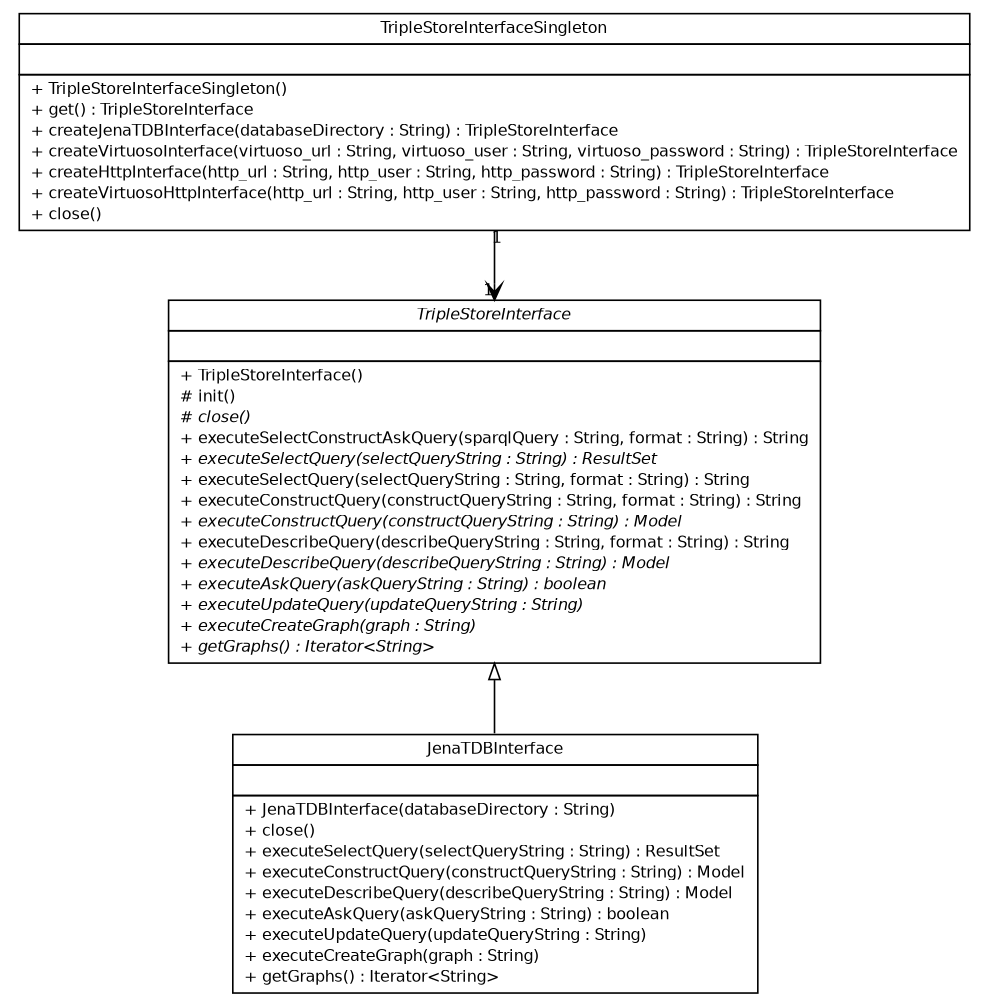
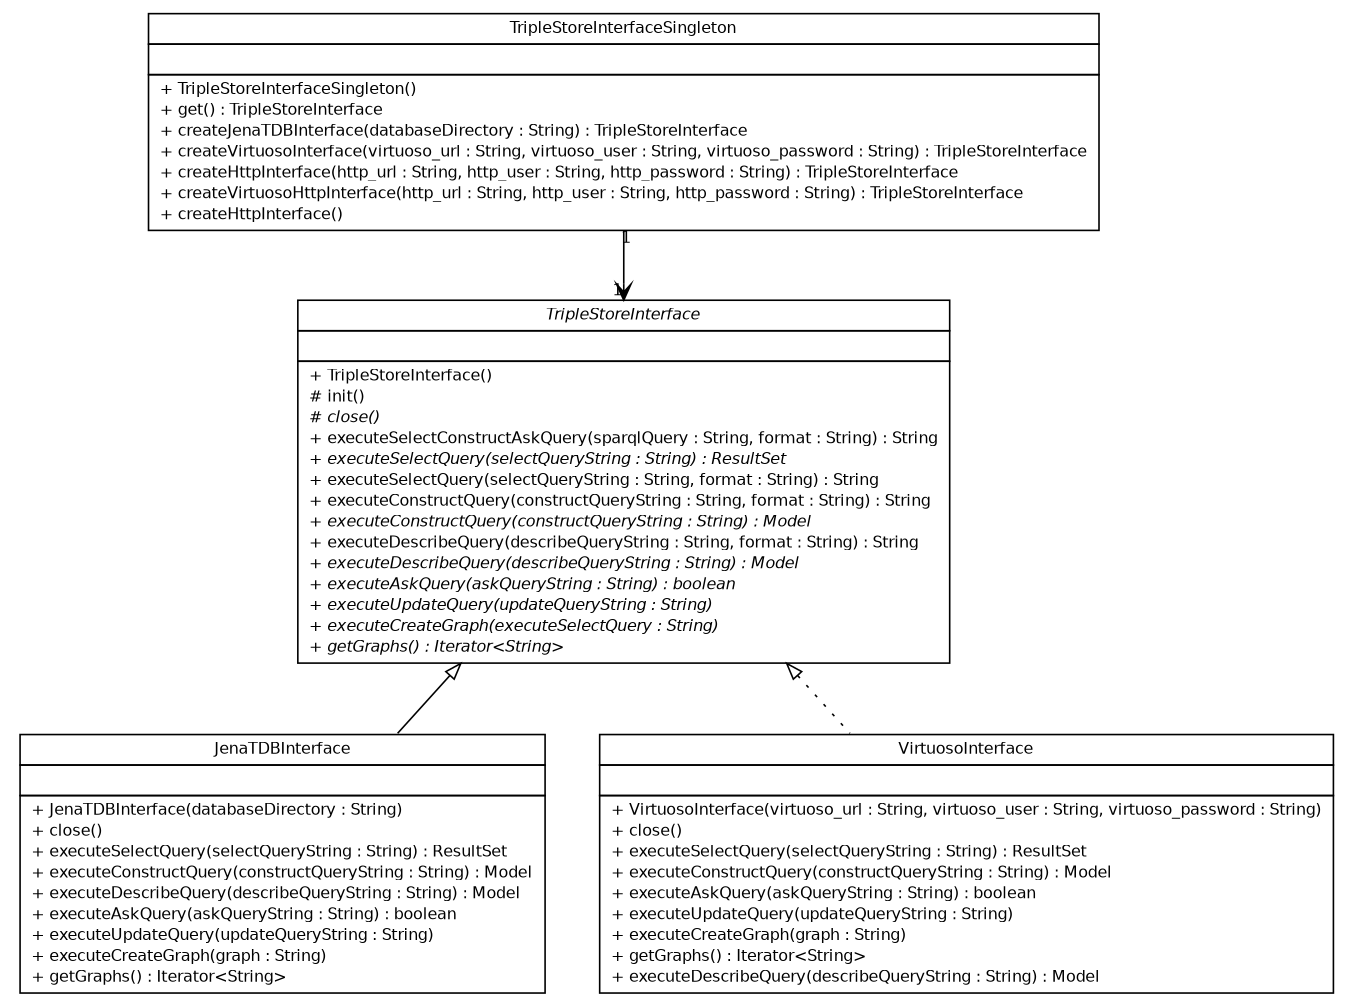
  digraph {
    nodesep=0.25
    ranksep=0.5
    node [fontcolor=black fontname=Helvetica fontsize=10.0 shape=plaintext]
    edge [arrowtail=empty dir=back fontname=Helvetica fontsize=10 headport=p labelfontname=Helvetica labelfontsize=10 style=solid tailport=p]
    n1 [label=<<table title="de.tud.plt.r43ples.triplestoreInterface.JenaTDBInterface" border="0" cellborder="1" cellspacing="0" cellpadding="2" port="p" href="./JenaTDBInterface.html"> 		<tr><td><table border="0" cellspacing="0" cellpadding="1"> <tr><td align="center" balign="center"> JenaTDBInterface </td></tr> 		</table></td></tr> 		<tr><td><table border="0" cellspacing="0" cellpadding="1"> <tr><td align="left" balign="left">  </td></tr> 		</table></td></tr> 		<tr><td><table border="0" cellspacing="0" cellpadding="1"> <tr><td align="left" balign="left"> + JenaTDBInterface(databaseDirectory : String) </td></tr> <tr><td align="left" balign="left"> + close() </td></tr> <tr><td align="left" balign="left"> + executeSelectQuery(selectQueryString : String) : ResultSet </td></tr> <tr><td align="left" balign="left"> + executeConstructQuery(constructQueryString : String) : Model </td></tr> <tr><td align="left" balign="left"> + executeDescribeQuery(describeQueryString : String) : Model </td></tr> <tr><td align="left" balign="left"> + executeAskQuery(askQueryString : String) : boolean </td></tr> <tr><td align="left" balign="left"> + executeUpdateQuery(updateQueryString : String) </td></tr> <tr><td align="left" balign="left"> + executeCreateGraph(graph : String) </td></tr> <tr><td align="left" balign="left"> + getGraphs() : Iterator&lt;String&gt; </td></tr> 		</table></td></tr> 		</table>>]
-   n2 [label=<<table title="de.tud.plt.r43ples.triplestoreInterface.TripleStoreInterface" border="0" cellborder="1" cellspacing="0" cellpadding="2" port="p" href="./TripleStoreInterface.html"> 		<tr><td><table border="0" cellspacing="0" cellpadding="1"> <tr><td align="center" balign="center"><font face="Helvetica-Oblique"> TripleStoreInterface </font></td></tr> 		</table></td></tr> 		<tr><td><table border="0" cellspacing="0" cellpadding="1"> <tr><td align="left" balign="left">  </td></tr> 		</table></td></tr> 		<tr><td><table border="0" cellspacing="0" cellpadding="1"> <tr><td align="left" balign="left"> + TripleStoreInterface() </td></tr> <tr><td align="left" balign="left"> # init() </td></tr> <tr><td align="left" balign="left"><font face="Helvetica-Oblique" point-size="10.0"> # close() </font></td></tr> <tr><td align="left" balign="left"> + executeSelectConstructAskQuery(sparqlQuery : String, format : String) : String </td></tr> <tr><td align="left" balign="left"><font face="Helvetica-Oblique" point-size="10.0"> + executeSelectQuery(selectQueryString : String) : ResultSet </font></td></tr> <tr><td align="left" balign="left"> + executeSelectQuery(selectQueryString : String, format : String) : String </td></tr> <tr><td align="left" balign="left"> + executeConstructQuery(constructQueryString : String, format : String) : String </td></tr> <tr><td align="left" balign="left"><font face="Helvetica-Oblique" point-size="10.0"> + executeConstructQuery(constructQueryString : String) : Model </font></td></tr> <tr><td align="left" balign="left"> + executeDescribeQuery(describeQueryString : String, format : String) : String </td></tr> <tr><td align="left" balign="left"><font face="Helvetica-Oblique" point-size="10.0"> + executeDescribeQuery(describeQueryString : String) : Model </font></td></tr> <tr><td align="left" balign="left"><font face="Helvetica-Oblique" point-size="10.0"> + executeAskQuery(askQueryString : String) : boolean </font></td></tr> <tr><td align="left" balign="left"><font face="Helvetica-Oblique" point-size="10.0"> + executeUpdateQuery(updateQueryString : String) </font></td></tr> <tr><td align="left" balign="left"><font face="Helvetica-Oblique" point-size="10.0"> + executeCreateGraph(graph : String) </font></td></tr> <tr><td align="left" balign="left"><font face="Helvetica-Oblique" point-size="10.0"> + getGraphs() : Iterator&lt;String&gt; </font></td></tr> 		</table></td></tr> 		</table>>]
-   n4 [label=<<table title="de.tud.plt.r43ples.triplestoreInterface.TripleStoreInterfaceSingleton" border="0" cellborder="1" cellspacing="0" cellpadding="2" port="p" href="./TripleStoreInterfaceSingleton.html"> 		<tr><td><table border="0" cellspacing="0" cellpadding="1"> <tr><td align="center" balign="center"> TripleStoreInterfaceSingleton </td></tr> 		</table></td></tr> 		<tr><td><table border="0" cellspacing="0" cellpadding="1"> <tr><td align="left" balign="left">  </td></tr> 		</table></td></tr> 		<tr><td><table border="0" cellspacing="0" cellpadding="1"> <tr><td align="left" balign="left"> + TripleStoreInterfaceSingleton() </td></tr> <tr><td align="left" balign="left"> + get() : TripleStoreInterface </td></tr> <tr><td align="left" balign="left"> + createJenaTDBInterface(databaseDirectory : String) : TripleStoreInterface </td></tr> <tr><td align="left" balign="left"> + createVirtuosoInterface(virtuoso_url : String, virtuoso_user : String, virtuoso_password : String) : TripleStoreInterface </td></tr> <tr><td align="left" balign="left"> + createHttpInterface(http_url : String, http_user : String, http_password : String) : TripleStoreInterface </td></tr> <tr><td align="left" balign="left"> + createVirtuosoHttpInterface(http_url : String, http_user : String, http_password : String) : TripleStoreInterface </td></tr> <tr><td align="left" balign="left"> + close() </td></tr> 		</table></td></tr> 		</table>>]
+   n2 [label=<<table title="de.tud.plt.r43ples.triplestoreInterface.TripleStoreInterface" border="0" cellborder="1" cellspacing="0" cellpadding="2" port="p" href="./TripleStoreInterface.html"> 		<tr><td><table border="0" cellspacing="0" cellpadding="1"> <tr><td align="center" balign="center"><font face="Helvetica-Oblique"> TripleStoreInterface </font></td></tr> 		</table></td></tr> 		<tr><td><table border="0" cellspacing="0" cellpadding="1"> <tr><td align="left" balign="left">  </td></tr> 		</table></td></tr> 		<tr><td><table border="0" cellspacing="0" cellpadding="1"> <tr><td align="left" balign="left"> + TripleStoreInterface() </td></tr> <tr><td align="left" balign="left"> # init() </td></tr> <tr><td align="left" balign="left"><font face="Helvetica-Oblique" point-size="10.0"> # close() </font></td></tr> <tr><td align="left" balign="left"> + executeSelectConstructAskQuery(sparqlQuery : String, format : String) : String </td></tr> <tr><td align="left" balign="left"><font face="Helvetica-Oblique" point-size="10.0"> + executeSelectQuery(selectQueryString : String) : ResultSet </font></td></tr> <tr><td align="left" balign="left"> + executeSelectQuery(selectQueryString : String, format : String) : String </td></tr> <tr><td align="left" balign="left"> + executeConstructQuery(constructQueryString : String, format : String) : String </td></tr> <tr><td align="left" balign="left"><font face="Helvetica-Oblique" point-size="10.0"> + executeConstructQuery(constructQueryString : String) : Model </font></td></tr> <tr><td align="left" balign="left"> + executeDescribeQuery(describeQueryString : String, format : String) : String </td></tr> <tr><td align="left" balign="left"><font face="Helvetica-Oblique" point-size="10.0"> + executeDescribeQuery(describeQueryString : String) : Model </font></td></tr> <tr><td align="left" balign="left"><font face="Helvetica-Oblique" point-size="10.0"> + executeAskQuery(askQueryString : String) : boolean </font></td></tr> <tr><td align="left" balign="left"><font face="Helvetica-Oblique" point-size="10.0"> + executeUpdateQuery(updateQueryString : String) </font></td></tr> <tr><td align="left" balign="left"><font face="Helvetica-Oblique" point-size="10.0"> + executeCreateGraph(executeSelectQuery : String) </font></td></tr> <tr><td align="left" balign="left"><font face="Helvetica-Oblique" point-size="10.0"> + getGraphs() : Iterator&lt;String&gt; </font></td></tr> 		</table></td></tr> 		</table>>]
+   n3 [label=<<table title="de.tud.plt.r43ples.triplestoreInterface.VirtuosoInterface" border="0" cellborder="1" cellspacing="0" cellpadding="2" port="p" href="./VirtuosoInterface.html"> 		<tr><td><table border="0" cellspacing="0" cellpadding="1"> <tr><td align="center" balign="center"> VirtuosoInterface </td></tr> 		</table></td></tr> 		<tr><td><table border="0" cellspacing="0" cellpadding="1"> <tr><td align="left" balign="left">  </td></tr> 		</table></td></tr> 		<tr><td><table border="0" cellspacing="0" cellpadding="1"> <tr><td align="left" balign="left"> + VirtuosoInterface(virtuoso_url : String, virtuoso_user : String, virtuoso_password : String) </td></tr> <tr><td align="left" balign="left"> + close() </td></tr> <tr><td align="left" balign="left"> + executeSelectQuery(selectQueryString : String) : ResultSet </td></tr> <tr><td align="left" balign="left"> + executeConstructQuery(constructQueryString : String) : Model </td></tr> <tr><td align="left" balign="left"> + executeAskQuery(askQueryString : String) : boolean </td></tr> <tr><td align="left" balign="left"> + executeUpdateQuery(updateQueryString : String) </td></tr> <tr><td align="left" balign="left"> + executeCreateGraph(graph : String) </td></tr> <tr><td align="left" balign="left"> + getGraphs() : Iterator&lt;String&gt; </td></tr> <tr><td align="left" balign="left"> + executeDescribeQuery(describeQueryString : String) : Model </td></tr> 		</table></td></tr> 		</table>>]
+   n4 [label=<<table title="de.tud.plt.r43ples.triplestoreInterface.TripleStoreInterfaceSingleton" border="0" cellborder="1" cellspacing="0" cellpadding="2" port="p" href="./TripleStoreInterfaceSingleton.html"> 		<tr><td><table border="0" cellspacing="0" cellpadding="1"> <tr><td align="center" balign="center"> TripleStoreInterfaceSingleton </td></tr> 		</table></td></tr> 		<tr><td><table border="0" cellspacing="0" cellpadding="1"> <tr><td align="left" balign="left">  </td></tr> 		</table></td></tr> 		<tr><td><table border="0" cellspacing="0" cellpadding="1"> <tr><td align="left" balign="left"> + TripleStoreInterfaceSingleton() </td></tr> <tr><td align="left" balign="left"> + get() : TripleStoreInterface </td></tr> <tr><td align="left" balign="left"> + createJenaTDBInterface(databaseDirectory : String) : TripleStoreInterface </td></tr> <tr><td align="left" balign="left"> + createVirtuosoInterface(virtuoso_url : String, virtuoso_user : String, virtuoso_password : String) : TripleStoreInterface </td></tr> <tr><td align="left" balign="left"> + createHttpInterface(http_url : String, http_user : String, http_password : String) : TripleStoreInterface </td></tr> <tr><td align="left" balign="left"> + createVirtuosoHttpInterface(http_url : String, http_user : String, http_password : String) : TripleStoreInterface </td></tr> <tr><td align="left" balign="left"> + createHttpInterface() </td></tr> 		</table></td></tr> 		</table>>]
    n2 -> n1
+   n2 -> n3 [style=dotted]
    n4 -> n2 [arrowhead=open color=black fontcolor=black fontsize=10.0 headlabel=1 taillabel=1 arrowtail="" dir=""]
  }
